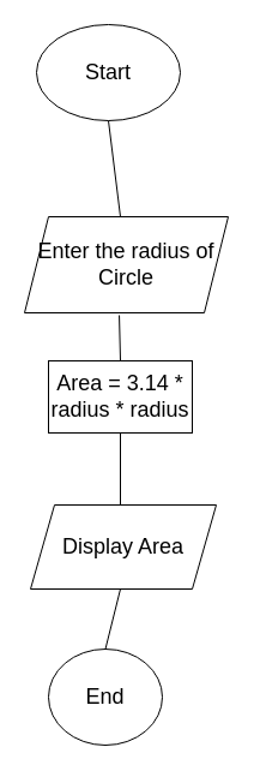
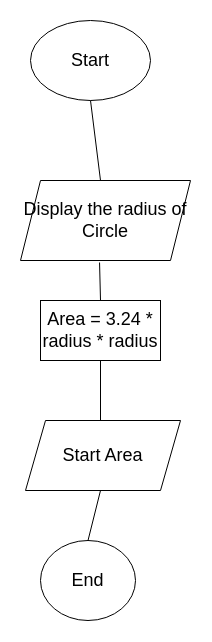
  <mxCell id="0" />
  <mxCell id="1" parent="0" />
  <mxCell id="2" value="&lt;font style=&quot;font-size: 18px;&quot;&gt;Start&lt;/font&gt;" style="ellipse;whiteSpace=wrap;html=1;" vertex="1" parent="1"><mxGeometry x="30" y="20" width="120" height="80" as="geometry" /></mxCell>
  <mxCell id="3" value="" style="endArrow=none;html=1;rounded=0;fontSize=18;entryX=0.5;entryY=1;entryDx=0;entryDy=0;" edge="1" parent="1" target="2"><mxGeometry width="50" height="50" relative="1" as="geometry"><mxPoint x="100" y="180" as="sourcePoint" /><mxPoint x="140" y="320" as="targetPoint" /></mxGeometry></mxCell>
- <mxCell id="4" value="Enter the radius of Circle" style="shape=parallelogram;perimeter=parallelogramPerimeter;whiteSpace=wrap;html=1;fixedSize=1;fontSize=18;" vertex="1" parent="1"><mxGeometry x="20" y="180" width="170" height="80" as="geometry" /></mxCell>
- <mxCell id="5" value="Area = 3.14 * radius * radius" style="rounded=0;whiteSpace=wrap;html=1;fontSize=18;" vertex="1" parent="1"><mxGeometry x="40" y="300" width="120" height="60" as="geometry" /></mxCell>
+ <mxCell id="4" value="Display the radius of Circle" style="shape=parallelogram;perimeter=parallelogramPerimeter;whiteSpace=wrap;html=1;fixedSize=1;fontSize=18;" vertex="1" parent="1"><mxGeometry x="20" y="180" width="170" height="80" as="geometry" /></mxCell>
+ <mxCell id="5" value="Area = 3.24 * radius * radius" style="rounded=0;whiteSpace=wrap;html=1;fontSize=18;" vertex="1" parent="1"><mxGeometry x="40" y="300" width="120" height="60" as="geometry" /></mxCell>
  <mxCell id="6" value="" style="endArrow=none;html=1;rounded=0;fontSize=18;entryX=0.465;entryY=1.025;entryDx=0;entryDy=0;entryPerimeter=0;" edge="1" parent="1" target="4"><mxGeometry width="50" height="50" relative="1" as="geometry"><mxPoint x="100" y="300" as="sourcePoint" /><mxPoint x="100" y="270" as="targetPoint" /></mxGeometry></mxCell>
- <mxCell id="7" value="Display Area" style="shape=parallelogram;perimeter=parallelogramPerimeter;whiteSpace=wrap;html=1;fixedSize=1;fontSize=18;" vertex="1" parent="1"><mxGeometry x="25" y="420" width="155" height="70" as="geometry" /></mxCell>
+ <mxCell id="7" value="Start Area" style="shape=parallelogram;perimeter=parallelogramPerimeter;whiteSpace=wrap;html=1;fixedSize=1;fontSize=18;" vertex="1" parent="1"><mxGeometry x="25" y="420" width="155" height="70" as="geometry" /></mxCell>
  <mxCell id="8" value="" style="endArrow=none;html=1;rounded=0;fontSize=18;exitX=0.5;exitY=1;exitDx=0;exitDy=0;" edge="1" parent="1" source="5"><mxGeometry width="50" height="50" relative="1" as="geometry"><mxPoint x="90" y="320" as="sourcePoint" /><mxPoint x="100" y="420" as="targetPoint" /><Array as="points"><mxPoint x="100" y="420" /></Array></mxGeometry></mxCell>
  <mxCell id="9" value="End" style="ellipse;whiteSpace=wrap;html=1;fontSize=18;" vertex="1" parent="1"><mxGeometry x="40" y="540" width="95" height="80" as="geometry" /></mxCell>
  <mxCell id="10" value="" style="endArrow=none;html=1;rounded=0;fontSize=18;exitX=0.5;exitY=0;exitDx=0;exitDy=0;" edge="1" parent="1" source="9"><mxGeometry width="50" height="50" relative="1" as="geometry"><mxPoint x="50" y="540" as="sourcePoint" /><mxPoint x="100" y="490" as="targetPoint" /></mxGeometry></mxCell>
